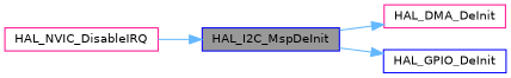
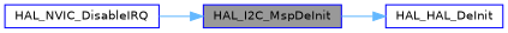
  digraph {
    fontname="DejaVu Sans"
    rankdir=LR
    node [color=blue fillcolor=white fontname="DejaVu Sans" fontsize=10 shape=box style=filled]
    edge [color=steelblue1 fontname="DejaVu Sans" fontsize=10 labelfontname=Helvetica labelfontsize=10 style=solid]
    n1 [fillcolor=grey60 fontcolor=black height=0.2 label=HAL_I2C_MspDeInit width=0.4]
-   n2 [color=deeppink height=0.2 label=HAL_DMA_DeInit width=0.4]
-   n3 [height=0.2 label=HAL_GPIO_DeInit width=0.4]
-   n4 [color=deeppink height=0.2 label=HAL_NVIC_DisableIRQ width=0.4]
-   n1 -> n2
+   n3 [height=0.2 label=HAL_HAL_DeInit width=0.4]
+   n4 [height=0.2 label=HAL_NVIC_DisableIRQ width=0.4]
    n1 -> n3
    n4 -> n1
  }
